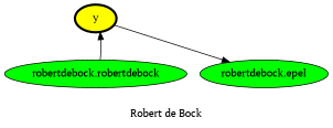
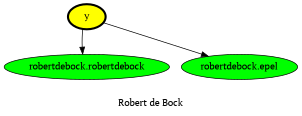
  digraph {
    fontname="PT Serif"
    label="Robert de Bock"
    node [fillcolor=green fontname="PT Serif" style=filled]
    edge [fontname="PT Serif"]
    y [fillcolor=yellow penwidth=3]
    n2 [label="robertdebock.robertdebock"]
    "robertdebock.epel"
-   n2 -> y
+   y -> n2
    y -> "robertdebock.epel"
  }
